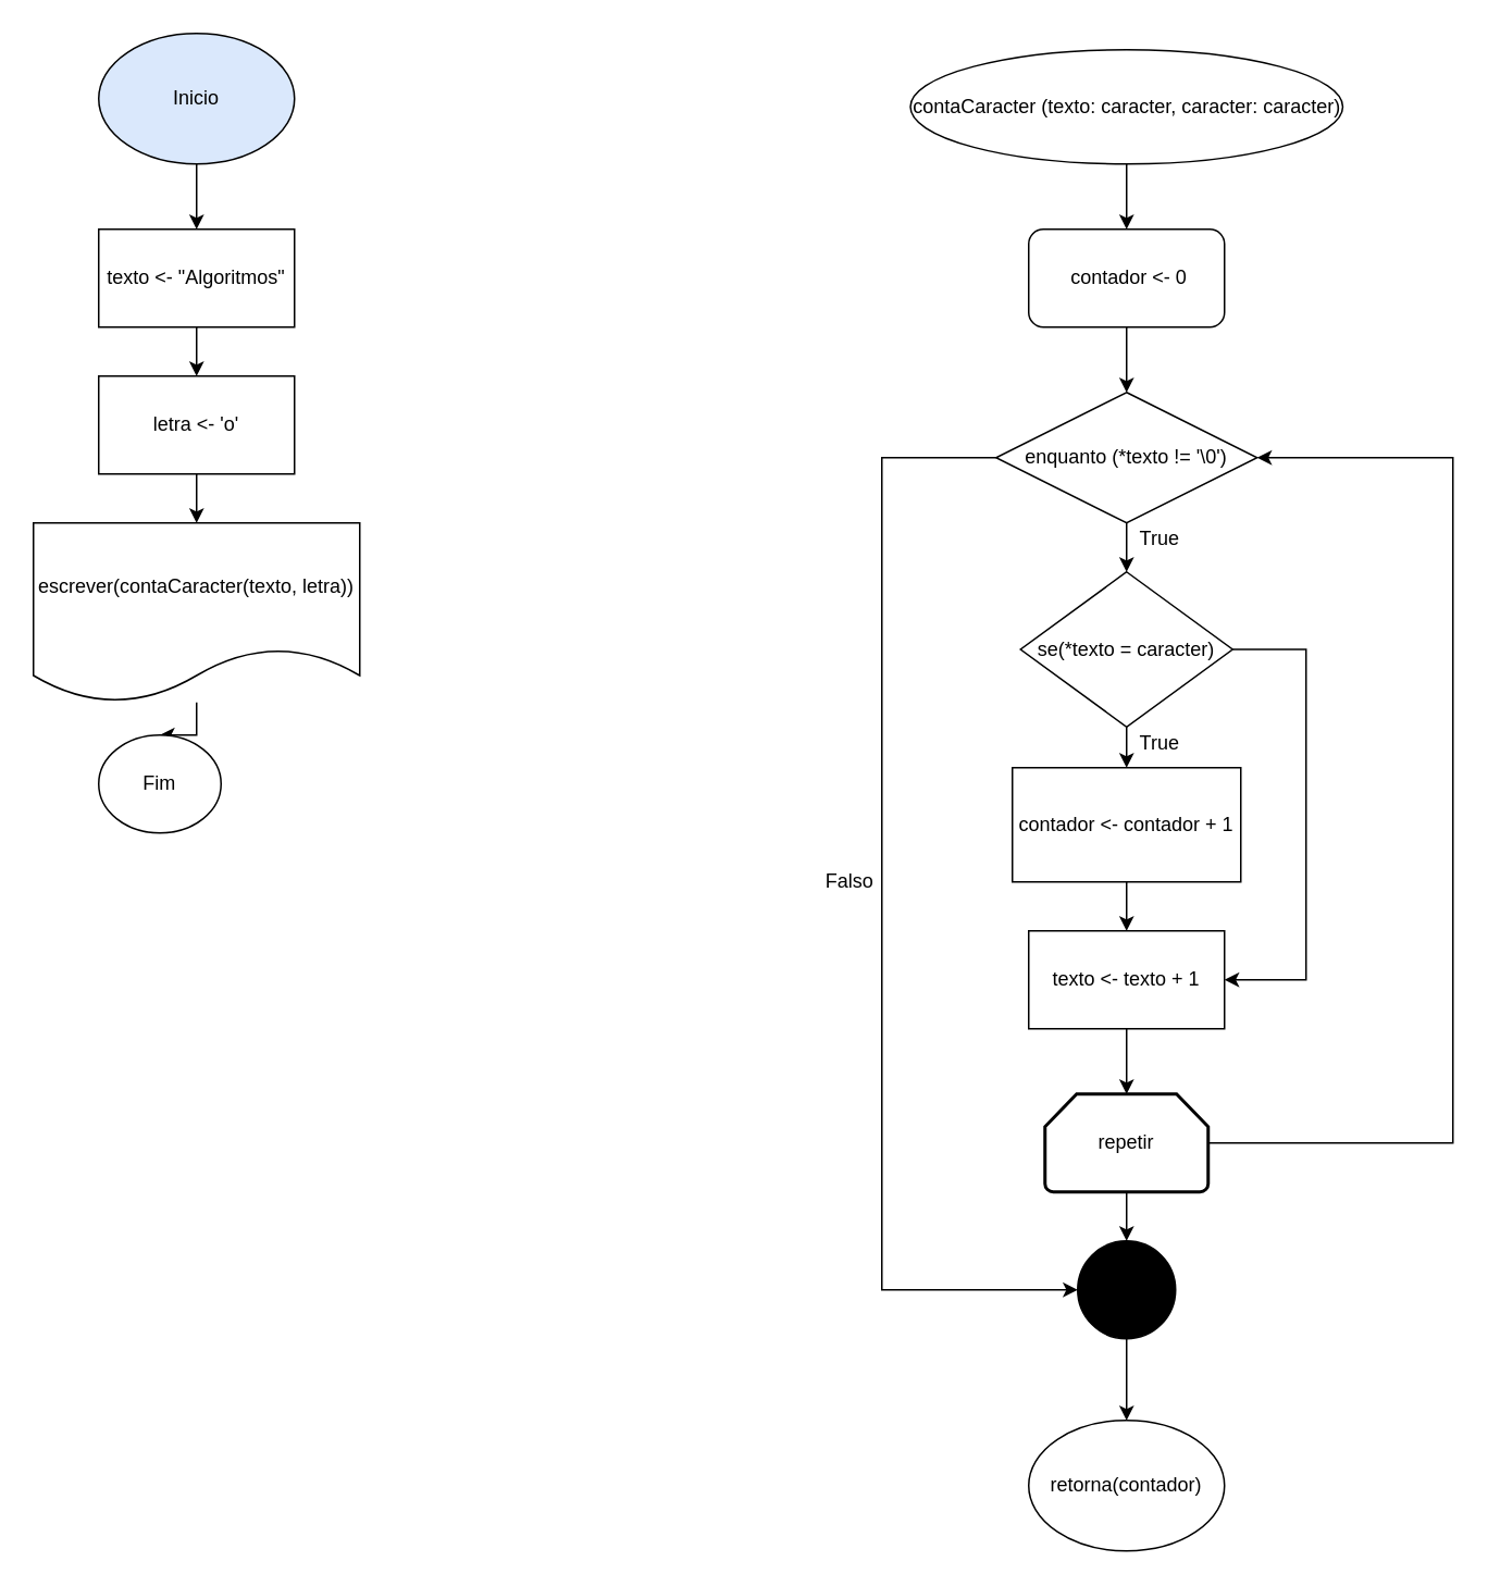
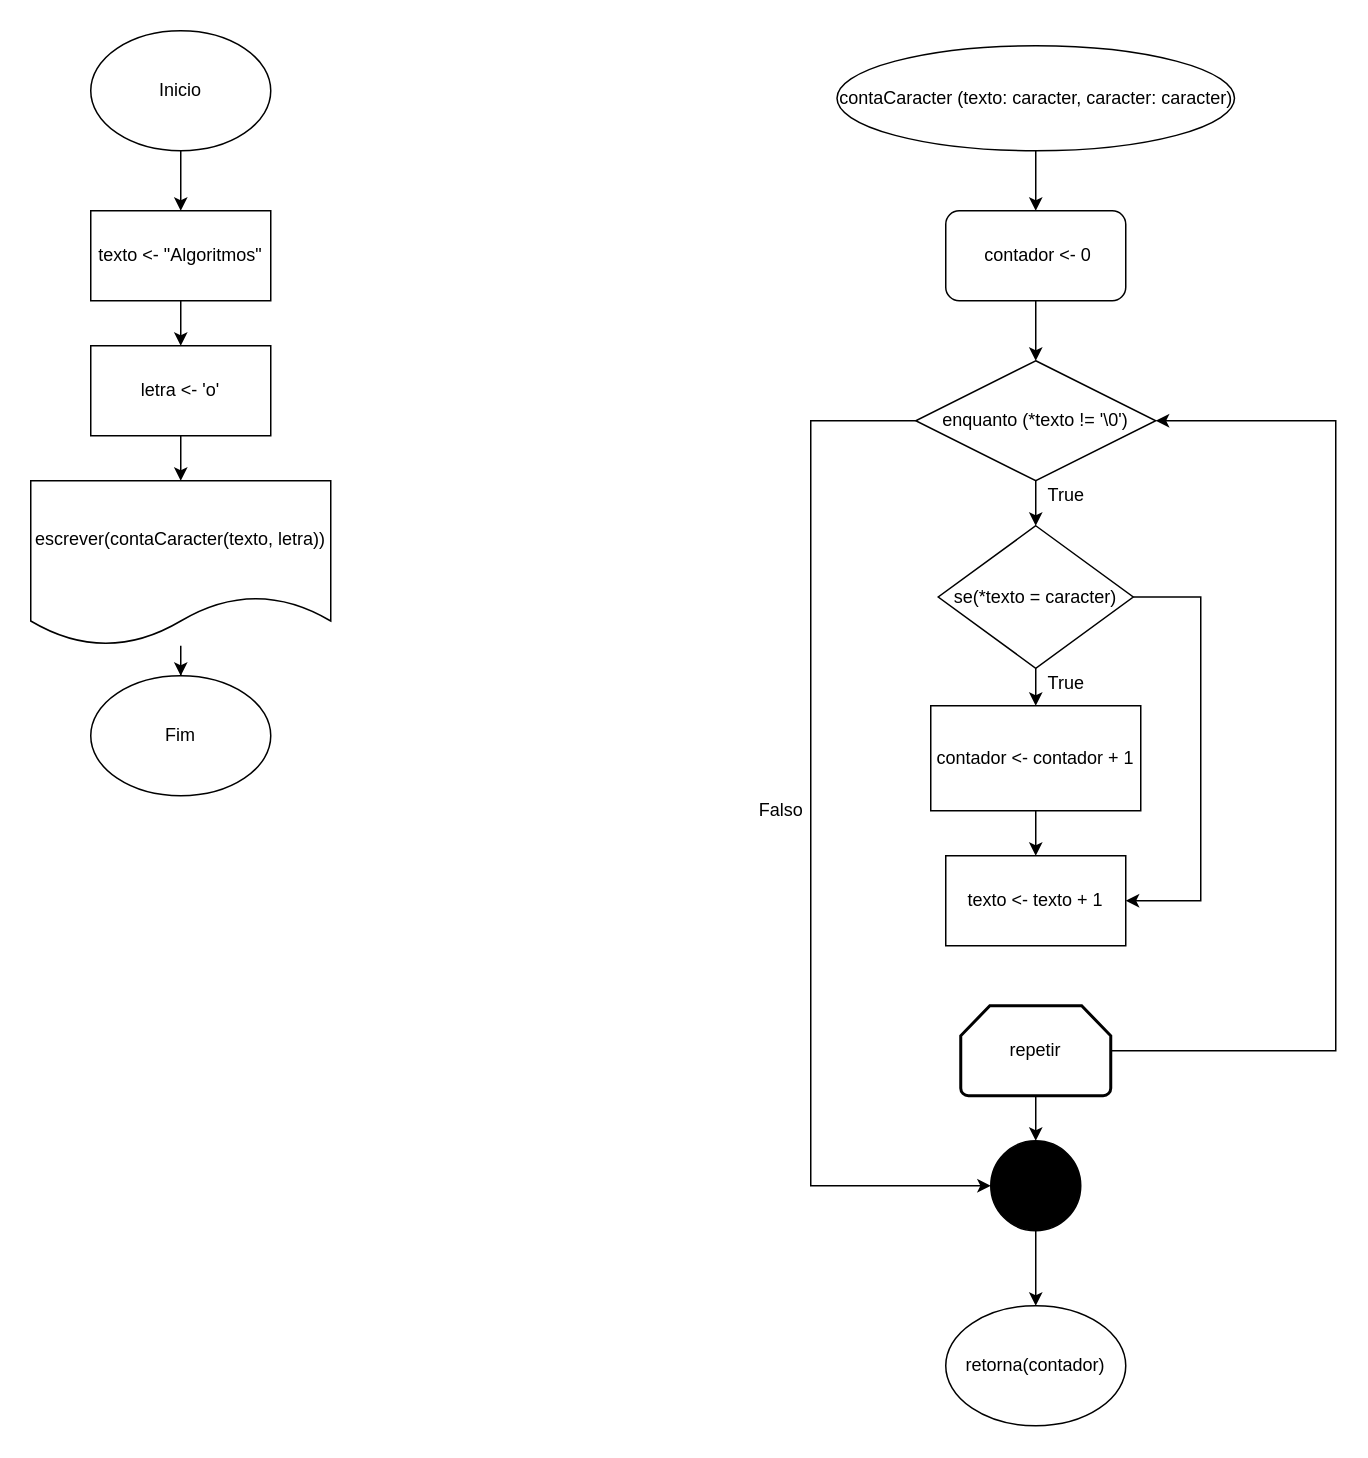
  <mxCell id="0" />
  <mxCell id="1" parent="0" />
  <mxCell id="2" style="edgeStyle=orthogonalEdgeStyle;rounded=0;orthogonalLoop=1;jettySize=auto;html=1;" edge="1" parent="1" source="3" target="5"><mxGeometry relative="1" as="geometry" /></mxCell>
- <mxCell id="3" value="Inicio" style="ellipse;whiteSpace=wrap;html=1;fillColor=#dae8fc;" vertex="1" parent="1"><mxGeometry x="60" y="20" width="120" height="80" as="geometry" /></mxCell>
+ <mxCell id="3" value="Inicio" style="ellipse;whiteSpace=wrap;html=1;" vertex="1" parent="1"><mxGeometry x="60" y="20" width="120" height="80" as="geometry" /></mxCell>
  <mxCell id="4" style="edgeStyle=orthogonalEdgeStyle;rounded=0;orthogonalLoop=1;jettySize=auto;html=1;entryX=0.5;entryY=0;entryDx=0;entryDy=0;" edge="1" parent="1" source="5" target="7"><mxGeometry relative="1" as="geometry" /></mxCell>
  <mxCell id="5" value="texto &amp;lt;- &quot;Algoritmos&quot;" style="rounded=0;whiteSpace=wrap;html=1;" vertex="1" parent="1"><mxGeometry x="60" y="140" width="120" height="60" as="geometry" /></mxCell>
  <mxCell id="6" style="edgeStyle=orthogonalEdgeStyle;rounded=0;orthogonalLoop=1;jettySize=auto;html=1;entryX=0.5;entryY=0;entryDx=0;entryDy=0;" edge="1" parent="1" source="7" target="9"><mxGeometry relative="1" as="geometry" /></mxCell>
  <mxCell id="7" value="letra &amp;lt;- 'o'" style="rounded=0;whiteSpace=wrap;html=1;" vertex="1" parent="1"><mxGeometry x="60" y="230" width="120" height="60" as="geometry" /></mxCell>
  <mxCell id="8" style="edgeStyle=orthogonalEdgeStyle;rounded=0;orthogonalLoop=1;jettySize=auto;html=1;entryX=0.5;entryY=0;entryDx=0;entryDy=0;" edge="1" parent="1" source="9" target="10"><mxGeometry relative="1" as="geometry" /></mxCell>
  <mxCell id="9" value="escrever(contaCaracter(texto, letra))" style="shape=document;whiteSpace=wrap;html=1;boundedLbl=1;" vertex="1" parent="1"><mxGeometry x="20" y="320" width="200" height="110" as="geometry" /></mxCell>
- <mxCell id="10" value="Fim" style="ellipse;whiteSpace=wrap;html=1;" vertex="1" parent="1"><mxGeometry x="60" y="450" width="75" height="60" as="geometry" /></mxCell>
+ <mxCell id="10" value="Fim" style="ellipse;whiteSpace=wrap;html=1;" vertex="1" parent="1"><mxGeometry x="60" y="450" width="120" height="80" as="geometry" /></mxCell>
  <mxCell id="11" style="edgeStyle=orthogonalEdgeStyle;rounded=0;orthogonalLoop=1;jettySize=auto;html=1;entryX=0.5;entryY=0;entryDx=0;entryDy=0;" edge="1" parent="1" source="12" target="14"><mxGeometry relative="1" as="geometry" /></mxCell>
  <mxCell id="12" value="contaCaracter (texto: caracter, caracter: caracter)" style="ellipse;whiteSpace=wrap;html=1;" vertex="1" parent="1"><mxGeometry x="557.5" y="30" width="265" height="70" as="geometry" /></mxCell>
  <mxCell id="13" style="edgeStyle=orthogonalEdgeStyle;rounded=0;orthogonalLoop=1;jettySize=auto;html=1;entryX=0.5;entryY=0;entryDx=0;entryDy=0;" edge="1" parent="1" source="14" target="17"><mxGeometry relative="1" as="geometry" /></mxCell>
  <mxCell id="14" value="&amp;nbsp;contador &amp;lt;- 0" style="whiteSpace=wrap;html=1;rounded=1;" vertex="1" parent="1"><mxGeometry x="630" y="140" width="120" height="60" as="geometry" /></mxCell>
  <mxCell id="15" style="edgeStyle=orthogonalEdgeStyle;rounded=0;orthogonalLoop=1;jettySize=auto;html=1;entryX=0.5;entryY=0;entryDx=0;entryDy=0;" edge="1" parent="1" source="17" target="20"><mxGeometry relative="1" as="geometry" /></mxCell>
  <mxCell id="16" style="edgeStyle=orthogonalEdgeStyle;rounded=0;orthogonalLoop=1;jettySize=auto;html=1;entryX=0;entryY=0.5;entryDx=0;entryDy=0;entryPerimeter=0;" edge="1" parent="1" source="17" target="29"><mxGeometry relative="1" as="geometry"><Array as="points"><mxPoint x="540" y="280" /><mxPoint x="540" y="790" /></Array></mxGeometry></mxCell>
  <mxCell id="17" value="enquanto (*texto != '\0')" style="rhombus;whiteSpace=wrap;html=1;" vertex="1" parent="1"><mxGeometry x="610" y="240" width="160" height="80" as="geometry" /></mxCell>
  <mxCell id="18" style="edgeStyle=orthogonalEdgeStyle;rounded=0;orthogonalLoop=1;jettySize=auto;html=1;entryX=0.5;entryY=0;entryDx=0;entryDy=0;" edge="1" parent="1" source="20" target="22"><mxGeometry relative="1" as="geometry" /></mxCell>
  <mxCell id="19" style="edgeStyle=orthogonalEdgeStyle;rounded=0;orthogonalLoop=1;jettySize=auto;html=1;entryX=1;entryY=0.5;entryDx=0;entryDy=0;" edge="1" parent="1" source="20" target="24"><mxGeometry relative="1" as="geometry"><mxPoint x="780" y="610" as="targetPoint" /><Array as="points"><mxPoint x="800" y="398" /><mxPoint x="800" y="600" /></Array></mxGeometry></mxCell>
  <mxCell id="20" value="se(*texto = caracter)" style="rhombus;whiteSpace=wrap;html=1;" vertex="1" parent="1"><mxGeometry x="625" y="350" width="130" height="95" as="geometry" /></mxCell>
  <mxCell id="21" style="edgeStyle=orthogonalEdgeStyle;rounded=0;orthogonalLoop=1;jettySize=auto;html=1;entryX=0.5;entryY=0;entryDx=0;entryDy=0;" edge="1" parent="1" source="22" target="24"><mxGeometry relative="1" as="geometry" /></mxCell>
  <mxCell id="22" value="contador &amp;lt;- contador + 1" style="rounded=0;whiteSpace=wrap;html=1;" vertex="1" parent="1"><mxGeometry x="620" y="470" width="140" height="70" as="geometry" /></mxCell>
- <mxCell id="23" style="edgeStyle=orthogonalEdgeStyle;rounded=0;orthogonalLoop=1;jettySize=auto;html=1;entryX=0.5;entryY=0;entryDx=0;entryDy=0;entryPerimeter=0;" edge="1" parent="1" source="24" target="27"><mxGeometry relative="1" as="geometry" /></mxCell>
  <mxCell id="24" value="texto &amp;lt;- texto + 1" style="rounded=0;whiteSpace=wrap;html=1;" vertex="1" parent="1"><mxGeometry x="630" y="570" width="120" height="60" as="geometry" /></mxCell>
  <mxCell id="25" style="edgeStyle=orthogonalEdgeStyle;rounded=0;orthogonalLoop=1;jettySize=auto;html=1;entryX=0.5;entryY=0;entryDx=0;entryDy=0;entryPerimeter=0;" edge="1" parent="1" source="27" target="29"><mxGeometry relative="1" as="geometry" /></mxCell>
  <mxCell id="26" style="edgeStyle=orthogonalEdgeStyle;rounded=0;orthogonalLoop=1;jettySize=auto;html=1;entryX=1;entryY=0.5;entryDx=0;entryDy=0;" edge="1" parent="1" source="27" target="17"><mxGeometry relative="1" as="geometry"><Array as="points"><mxPoint x="890" y="700" /><mxPoint x="890" y="280" /></Array></mxGeometry></mxCell>
  <mxCell id="27" value="repetir" style="strokeWidth=2;html=1;shape=mxgraph.flowchart.loop_limit;whiteSpace=wrap;" vertex="1" parent="1"><mxGeometry x="640" y="670" width="100" height="60" as="geometry" /></mxCell>
  <mxCell id="28" style="edgeStyle=orthogonalEdgeStyle;rounded=0;orthogonalLoop=1;jettySize=auto;html=1;entryX=0.5;entryY=0;entryDx=0;entryDy=0;" edge="1" parent="1" source="29" target="33"><mxGeometry relative="1" as="geometry" /></mxCell>
  <mxCell id="29" value="" style="verticalLabelPosition=bottom;verticalAlign=top;html=1;shape=mxgraph.flowchart.on-page_reference;fillColor=#000000;" vertex="1" parent="1"><mxGeometry x="660" y="760" width="60" height="60" as="geometry" /></mxCell>
  <mxCell id="30" value="Falso" style="text;html=1;align=center;verticalAlign=middle;resizable=0;points=[];autosize=1;" vertex="1" parent="1"><mxGeometry x="495" y="530" width="50" height="20" as="geometry" /></mxCell>
  <mxCell id="31" value="True" style="text;html=1;align=center;verticalAlign=middle;resizable=0;points=[];autosize=1;" vertex="1" parent="1"><mxGeometry x="690" y="445" width="40" height="20" as="geometry" /></mxCell>
  <mxCell id="32" value="True" style="text;html=1;align=center;verticalAlign=middle;resizable=0;points=[];autosize=1;" vertex="1" parent="1"><mxGeometry x="690" y="320" width="40" height="20" as="geometry" /></mxCell>
  <mxCell id="33" value="retorna(contador)" style="ellipse;whiteSpace=wrap;html=1;fillColor=#FFFFFF;" vertex="1" parent="1"><mxGeometry x="630" y="870" width="120" height="80" as="geometry" /></mxCell>
